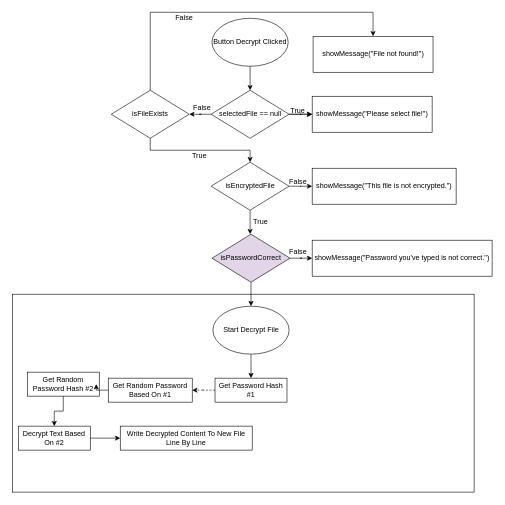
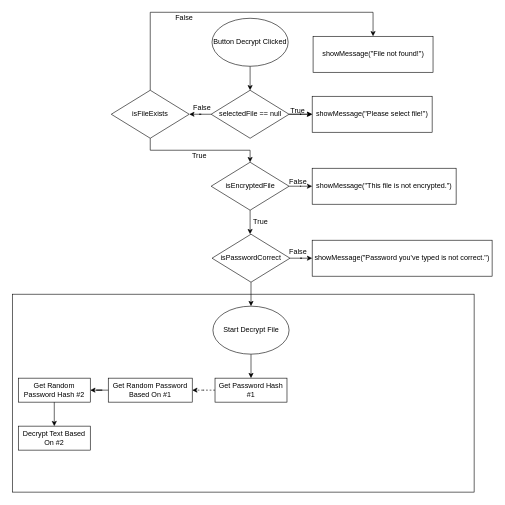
  <mxCell id="0" />
  <mxCell id="1" parent="0" />
  <mxCell id="2" value="" style="rounded=0;whiteSpace=wrap;html=1;fillColor=none;" parent="1" vertex="1"><mxGeometry x="20" y="490" width="770" height="330" as="geometry" /></mxCell>
  <mxCell id="3" value="" style="edgeStyle=orthogonalEdgeStyle;rounded=0;orthogonalLoop=1;jettySize=auto;html=1;" parent="1" source="4" target="8" edge="1"><mxGeometry relative="1" as="geometry" /></mxCell>
  <mxCell id="4" value="Button Decrypt Clicked" style="ellipse;whiteSpace=wrap;html=1;" parent="1" vertex="1"><mxGeometry x="353" y="30" width="127" height="80" as="geometry" /></mxCell>
  <mxCell id="5" value="" style="edgeStyle=orthogonalEdgeStyle;rounded=0;orthogonalLoop=1;jettySize=auto;html=1;" parent="1" source="8" target="9" edge="1"><mxGeometry relative="1" as="geometry" /></mxCell>
  <mxCell id="6" value="" style="edgeStyle=orthogonalEdgeStyle;rounded=0;orthogonalLoop=1;jettySize=auto;html=1;" parent="1" source="8" target="9" edge="1"><mxGeometry relative="1" as="geometry" /></mxCell>
  <mxCell id="7" value="" style="edgeStyle=orthogonalEdgeStyle;rounded=0;orthogonalLoop=1;jettySize=auto;html=1;" edge="1" parent="1" source="8" target="34"><mxGeometry relative="1" as="geometry" /></mxCell>
  <mxCell id="8" value="selectedFile == null" style="rhombus;whiteSpace=wrap;html=1;" parent="1" vertex="1"><mxGeometry x="351.5" y="150" width="130" height="80" as="geometry" /></mxCell>
  <mxCell id="9" value="showMessage(&quot;Please select file!&quot;)" style="rounded=0;whiteSpace=wrap;html=1;" parent="1" vertex="1"><mxGeometry x="520" y="160" width="200" height="60" as="geometry" /></mxCell>
  <mxCell id="10" value="" style="edgeStyle=orthogonalEdgeStyle;rounded=0;orthogonalLoop=1;jettySize=auto;html=1;" parent="1" source="12" target="13" edge="1"><mxGeometry relative="1" as="geometry" /></mxCell>
  <mxCell id="11" value="" style="edgeStyle=orthogonalEdgeStyle;rounded=0;orthogonalLoop=1;jettySize=auto;html=1;" parent="1" source="12" edge="1"><mxGeometry relative="1" as="geometry"><mxPoint x="416.5" y="390" as="targetPoint" /></mxGeometry></mxCell>
  <mxCell id="12" value="isEncryptedFile" style="rhombus;whiteSpace=wrap;html=1;" parent="1" vertex="1"><mxGeometry x="351.5" y="270" width="130" height="80" as="geometry" /></mxCell>
  <mxCell id="13" value="showMessage(&quot;This file is not encrypted.&quot;)" style="rounded=0;whiteSpace=wrap;html=1;" parent="1" vertex="1"><mxGeometry x="520" y="280" width="240" height="60" as="geometry" /></mxCell>
  <mxCell id="14" value="True" style="text;html=1;resizable=0;points=[];autosize=1;align=left;verticalAlign=top;spacingTop=-4;" parent="1" vertex="1"><mxGeometry x="481.5" y="174" width="40" height="20" as="geometry" /></mxCell>
  <mxCell id="15" value="False" style="text;html=1;resizable=0;points=[];autosize=1;align=left;verticalAlign=top;spacingTop=-4;" parent="1" vertex="1"><mxGeometry x="480" y="293" width="40" height="20" as="geometry" /></mxCell>
  <mxCell id="16" value="" style="edgeStyle=orthogonalEdgeStyle;rounded=0;orthogonalLoop=1;jettySize=auto;html=1;" parent="1" source="18" target="19" edge="1"><mxGeometry relative="1" as="geometry" /></mxCell>
  <mxCell id="17" value="" style="edgeStyle=orthogonalEdgeStyle;rounded=0;orthogonalLoop=1;jettySize=auto;html=1;" parent="1" source="18" target="22" edge="1"><mxGeometry relative="1" as="geometry" /></mxCell>
- <mxCell id="18" value="isPasswordCorrect" style="rhombus;whiteSpace=wrap;html=1;fillColor=#e1d5e7;" parent="1" vertex="1"><mxGeometry x="353" y="390" width="130" height="80" as="geometry" /></mxCell>
+ <mxCell id="18" value="isPasswordCorrect" style="rhombus;whiteSpace=wrap;html=1;" parent="1" vertex="1"><mxGeometry x="353" y="390" width="130" height="80" as="geometry" /></mxCell>
  <mxCell id="19" value="showMessage(&quot;Password you've typed is not correct.&quot;)" style="rounded=0;whiteSpace=wrap;html=1;" parent="1" vertex="1"><mxGeometry x="520" y="400" width="300" height="60" as="geometry" /></mxCell>
  <mxCell id="20" value="False" style="text;html=1;resizable=0;points=[];autosize=1;align=left;verticalAlign=top;spacingTop=-4;" parent="1" vertex="1"><mxGeometry x="480" y="410" width="40" height="20" as="geometry" /></mxCell>
  <mxCell id="21" value="" style="edgeStyle=orthogonalEdgeStyle;rounded=0;orthogonalLoop=1;jettySize=auto;html=1;" parent="1" source="22" target="24" edge="1"><mxGeometry relative="1" as="geometry" /></mxCell>
  <mxCell id="22" value="Start Decrypt File" style="ellipse;whiteSpace=wrap;html=1;" parent="1" vertex="1"><mxGeometry x="354.5" y="510" width="127" height="80" as="geometry" /></mxCell>
  <mxCell id="23" value="" style="edgeStyle=orthogonalEdgeStyle;rounded=0;orthogonalLoop=1;jettySize=auto;html=1;dashed=1;" parent="1" source="24" target="26" edge="1"><mxGeometry relative="1" as="geometry" /></mxCell>
  <mxCell id="24" value="Get Password Hash #1" style="rounded=0;whiteSpace=wrap;html=1;fillColor=none;" parent="1" vertex="1"><mxGeometry x="358" y="630" width="120" height="40" as="geometry" /></mxCell>
  <mxCell id="25" value="" style="edgeStyle=orthogonalEdgeStyle;rounded=0;orthogonalLoop=1;jettySize=auto;html=1;" parent="1" source="26" target="28" edge="1"><mxGeometry relative="1" as="geometry" /></mxCell>
  <mxCell id="26" value="Get Random Password Based On #1" style="rounded=0;whiteSpace=wrap;html=1;fillColor=none;" parent="1" vertex="1"><mxGeometry x="180" y="630" width="140" height="40" as="geometry" /></mxCell>
  <mxCell id="27" value="" style="edgeStyle=orthogonalEdgeStyle;rounded=0;orthogonalLoop=1;jettySize=auto;html=1;" parent="1" source="28" target="30" edge="1"><mxGeometry relative="1" as="geometry" /></mxCell>
- <mxCell id="28" value="Get Random Password Hash #2" style="rounded=0;whiteSpace=wrap;html=1;fillColor=none;" parent="1" vertex="1"><mxGeometry x="45" y="620" width="120" height="40" as="geometry" /></mxCell>
- <mxCell id="29" value="" style="edgeStyle=orthogonalEdgeStyle;rounded=0;orthogonalLoop=1;jettySize=auto;html=1;" parent="1" source="30" target="31" edge="1"><mxGeometry relative="1" as="geometry" /></mxCell>
+ <mxCell id="28" value="Get Random Password Hash #2" style="rounded=0;whiteSpace=wrap;html=1;fillColor=none;" parent="1" vertex="1"><mxGeometry x="30" y="630" width="120" height="40" as="geometry" /></mxCell>
  <mxCell id="30" value="Decrypt Text Based On #2" style="rounded=0;whiteSpace=wrap;html=1;fillColor=none;" parent="1" vertex="1"><mxGeometry x="30" y="710" width="120" height="40" as="geometry" /></mxCell>
- <mxCell id="31" value="Write Decrypted Content To New File Line By Line" style="rounded=0;whiteSpace=wrap;html=1;fillColor=none;" parent="1" vertex="1"><mxGeometry x="200" y="710" width="220" height="40" as="geometry" /></mxCell>
  <mxCell id="32" value="" style="edgeStyle=orthogonalEdgeStyle;rounded=0;orthogonalLoop=1;jettySize=auto;html=1;entryX=0.5;entryY=0;entryDx=0;entryDy=0;" edge="1" parent="1" source="34" target="35"><mxGeometry relative="1" as="geometry"><mxPoint x="250" y="70" as="targetPoint" /><Array as="points"><mxPoint x="250" y="20" /><mxPoint x="622" y="20" /></Array></mxGeometry></mxCell>
  <mxCell id="33" value="" style="edgeStyle=orthogonalEdgeStyle;rounded=0;orthogonalLoop=1;jettySize=auto;html=1;entryX=0.5;entryY=0;entryDx=0;entryDy=0;" edge="1" parent="1" source="34" target="12"><mxGeometry relative="1" as="geometry"><mxPoint x="250" y="310" as="targetPoint" /><Array as="points"><mxPoint x="250" y="250" /><mxPoint x="417" y="250" /></Array></mxGeometry></mxCell>
  <mxCell id="34" value="isFileExists" style="rhombus;whiteSpace=wrap;html=1;" vertex="1" parent="1"><mxGeometry x="185" y="150" width="130" height="80" as="geometry" /></mxCell>
  <mxCell id="35" value="showMessage(&quot;File not found!&quot;)" style="rounded=0;whiteSpace=wrap;html=1;" vertex="1" parent="1"><mxGeometry x="521.5" y="60" width="200" height="60" as="geometry" /></mxCell>
  <mxCell id="36" value="False" style="text;html=1;resizable=0;points=[];autosize=1;align=left;verticalAlign=top;spacingTop=-4;" vertex="1" parent="1"><mxGeometry x="290" y="20" width="40" height="20" as="geometry" /></mxCell>
  <mxCell id="37" value="False" style="text;html=1;resizable=0;points=[];autosize=1;align=left;verticalAlign=top;spacingTop=-4;" vertex="1" parent="1"><mxGeometry x="320" y="170" width="40" height="20" as="geometry" /></mxCell>
  <mxCell id="38" value="True" style="text;html=1;resizable=0;points=[];autosize=1;align=left;verticalAlign=top;spacingTop=-4;" vertex="1" parent="1"><mxGeometry x="318" y="250" width="40" height="20" as="geometry" /></mxCell>
  <mxCell id="39" value="True" style="text;html=1;resizable=0;points=[];autosize=1;align=left;verticalAlign=top;spacingTop=-4;" vertex="1" parent="1"><mxGeometry x="420" y="360" width="40" height="20" as="geometry" /></mxCell>
